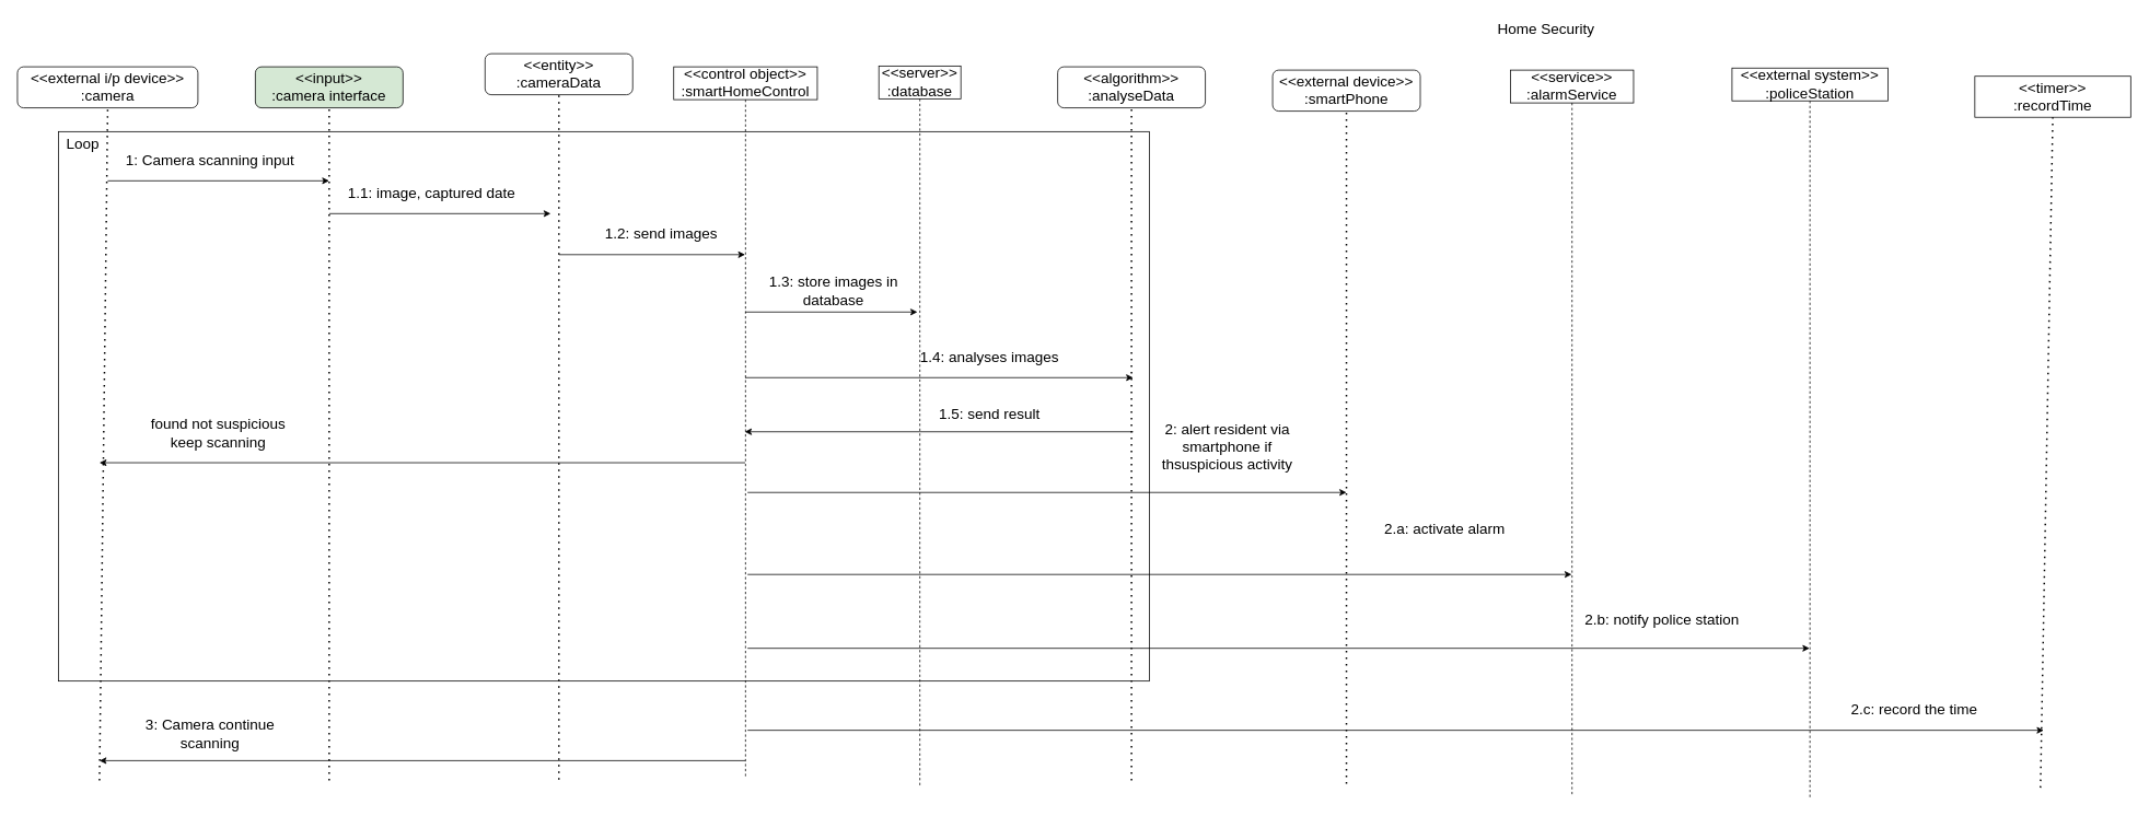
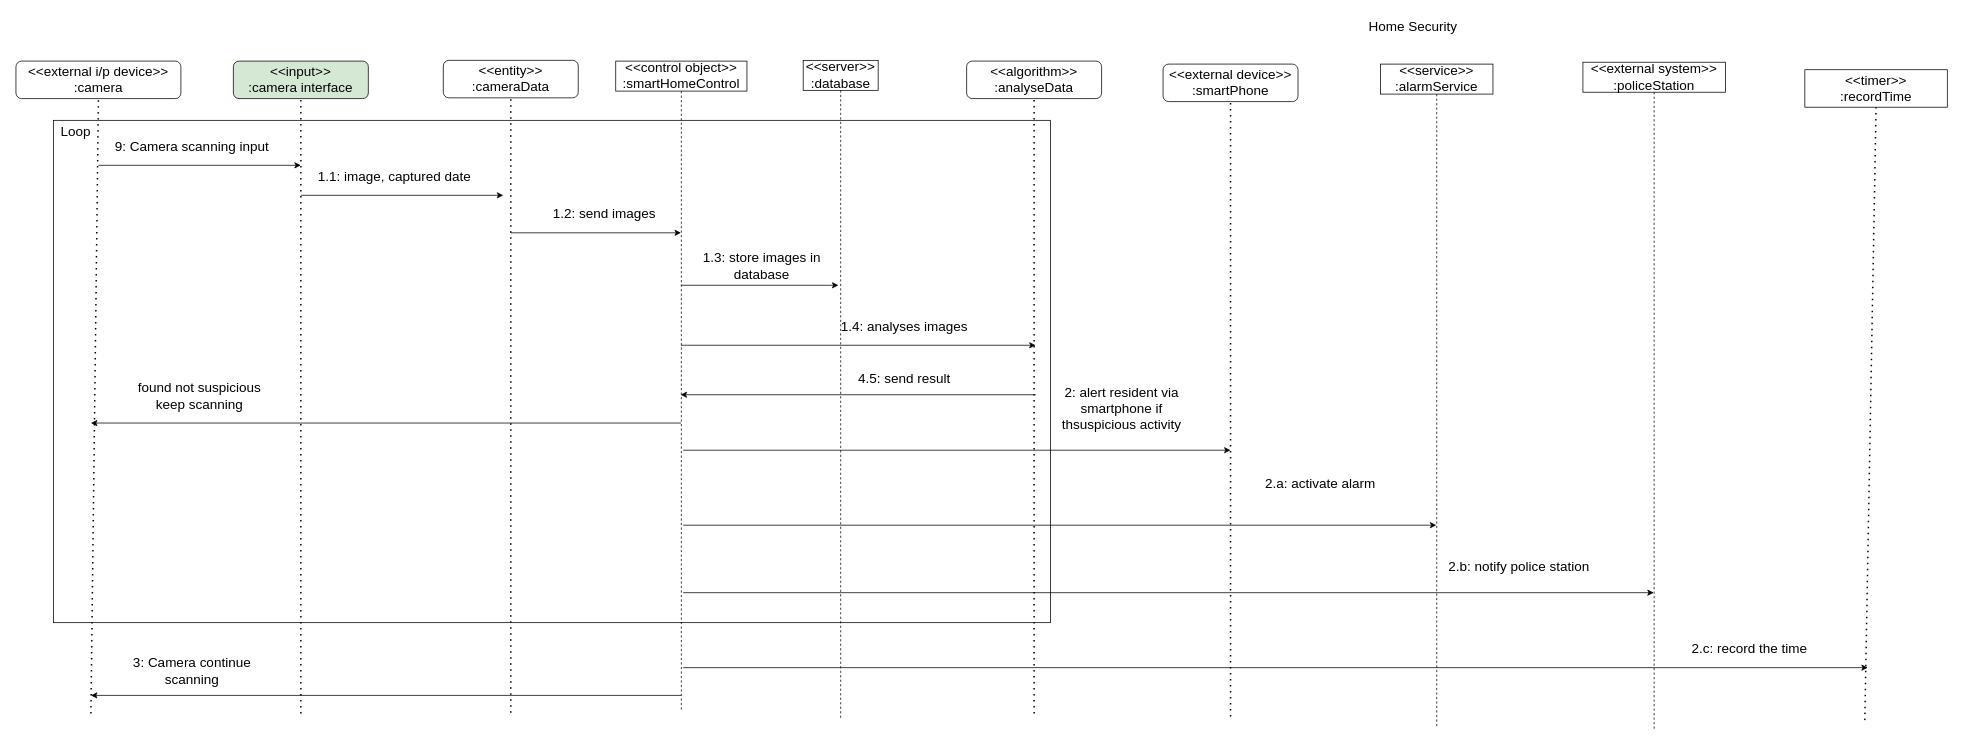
  <mxCell id="0" />
  <mxCell id="1" parent="0" />
  <mxCell id="2" value="" style="rounded=0;whiteSpace=wrap;html=1;fontSize=18;" vertex="1" parent="1"><mxGeometry x="70" y="160" width="1330" height="670" as="geometry" /></mxCell>
  <mxCell id="3" value="Home Security" style="text;html=1;align=center;verticalAlign=middle;resizable=0;points=[];autosize=1;strokeColor=none;fillColor=none;fontSize=18;" parent="1" vertex="1"><mxGeometry x="1818" y="20" width="130" height="30" as="geometry" /></mxCell>
  <mxCell id="4" value="&amp;lt;&amp;lt;external i/p device&amp;gt;&amp;gt;&lt;br&gt;:camera" style="rounded=1;whiteSpace=wrap;html=1;fontSize=18;" parent="1" vertex="1"><mxGeometry x="20" y="81" width="220" height="50" as="geometry" /></mxCell>
  <mxCell id="5" value="" style="endArrow=none;dashed=1;html=1;dashPattern=1 3;strokeWidth=2;rounded=0;fontSize=18;entryX=0.5;entryY=1;entryDx=0;entryDy=0;" parent="1" target="4" edge="1"><mxGeometry width="50" height="50" relative="1" as="geometry"><mxPoint x="120" y="951" as="sourcePoint" /><mxPoint x="680" y="341" as="targetPoint" /></mxGeometry></mxCell>
  <mxCell id="6" value="&amp;lt;&amp;lt;input&amp;gt;&amp;gt;&lt;br&gt;:camera interface" style="rounded=1;whiteSpace=wrap;html=1;fontSize=18;fillColor=#d5e8d4;" parent="1" vertex="1"><mxGeometry x="310" y="81" width="180" height="50" as="geometry" /></mxCell>
  <mxCell id="7" value="" style="endArrow=none;dashed=1;html=1;dashPattern=1 3;strokeWidth=2;rounded=0;fontSize=18;entryX=0.5;entryY=1;entryDx=0;entryDy=0;" parent="1" target="6" edge="1"><mxGeometry width="50" height="50" relative="1" as="geometry"><mxPoint x="400" y="951" as="sourcePoint" /><mxPoint x="960" y="341" as="targetPoint" /></mxGeometry></mxCell>
- <mxCell id="8" value="&amp;lt;&amp;lt;entity&amp;gt;&amp;gt;&lt;br&gt;:cameraData" style="rounded=1;whiteSpace=wrap;html=1;fontSize=18;" parent="1" vertex="1"><mxGeometry x="590" y="65" width="180" height="50" as="geometry" /></mxCell>
+ <mxCell id="8" value="&amp;lt;&amp;lt;entity&amp;gt;&amp;gt;&lt;br&gt;:cameraData" style="rounded=1;whiteSpace=wrap;html=1;fontSize=18;" parent="1" vertex="1"><mxGeometry x="590" y="80" width="180" height="50" as="geometry" /></mxCell>
  <mxCell id="9" value="" style="endArrow=none;dashed=1;html=1;dashPattern=1 3;strokeWidth=2;rounded=0;fontSize=18;entryX=0.5;entryY=1;entryDx=0;entryDy=0;" parent="1" target="8" edge="1"><mxGeometry width="50" height="50" relative="1" as="geometry"><mxPoint x="680" y="950" as="sourcePoint" /><mxPoint x="1240" y="340" as="targetPoint" /></mxGeometry></mxCell>
  <mxCell id="10" value="&amp;lt;&amp;lt;algorithm&amp;gt;&amp;gt;&lt;br&gt;:analyseData" style="rounded=1;whiteSpace=wrap;html=1;fontSize=18;" parent="1" vertex="1"><mxGeometry x="1288" y="81" width="180" height="50" as="geometry" /></mxCell>
  <mxCell id="11" value="" style="endArrow=none;dashed=1;html=1;dashPattern=1 3;strokeWidth=2;rounded=0;fontSize=18;entryX=0.5;entryY=1;entryDx=0;entryDy=0;" parent="1" target="10" edge="1"><mxGeometry width="50" height="50" relative="1" as="geometry"><mxPoint x="1378" y="951" as="sourcePoint" /><mxPoint x="1938" y="341" as="targetPoint" /></mxGeometry></mxCell>
  <mxCell id="12" value="&amp;lt;&amp;lt;server&amp;gt;&amp;gt;&lt;br&gt;:database" style="shape=umlLifeline;perimeter=lifelinePerimeter;whiteSpace=wrap;html=1;container=1;collapsible=0;recursiveResize=0;outlineConnect=0;fontSize=18;" vertex="1" parent="1"><mxGeometry x="1070" y="80" width="100" height="880" as="geometry" /></mxCell>
  <mxCell id="13" value="&amp;lt;&amp;lt;control object&amp;gt;&amp;gt;&lt;br&gt;:smartHomeControl" style="shape=umlLifeline;perimeter=lifelinePerimeter;whiteSpace=wrap;html=1;container=1;collapsible=0;recursiveResize=0;outlineConnect=0;fontSize=18;" vertex="1" parent="1"><mxGeometry x="820" y="81" width="175" height="865" as="geometry" /></mxCell>
  <mxCell id="14" value="" style="endArrow=classic;html=1;rounded=0;fontSize=18;" edge="1" parent="13" target="13"><mxGeometry width="50" height="50" relative="1" as="geometry"><mxPoint x="-140" y="229" as="sourcePoint" /><mxPoint x="130" y="229" as="targetPoint" /></mxGeometry></mxCell>
  <mxCell id="15" value="1.2: send images" style="text;html=1;strokeColor=none;fillColor=none;align=center;verticalAlign=middle;whiteSpace=wrap;rounded=0;fontSize=18;" vertex="1" parent="13"><mxGeometry x="-120" y="189" width="210" height="30" as="geometry" /></mxCell>
  <mxCell id="16" value="&amp;lt;&amp;lt;external device&amp;gt;&amp;gt;&lt;br&gt;:smartPhone" style="rounded=1;whiteSpace=wrap;html=1;fontSize=18;" vertex="1" parent="1"><mxGeometry x="1550" y="85" width="180" height="50" as="geometry" /></mxCell>
  <mxCell id="17" value="" style="endArrow=none;dashed=1;html=1;dashPattern=1 3;strokeWidth=2;rounded=0;fontSize=18;entryX=0.5;entryY=1;entryDx=0;entryDy=0;" edge="1" parent="1" target="16"><mxGeometry width="50" height="50" relative="1" as="geometry"><mxPoint x="1640" y="955" as="sourcePoint" /><mxPoint x="2200" y="345" as="targetPoint" /></mxGeometry></mxCell>
  <mxCell id="18" value="&amp;lt;&amp;lt;service&amp;gt;&amp;gt;&lt;br&gt;:alarmService" style="shape=umlLifeline;perimeter=lifelinePerimeter;whiteSpace=wrap;html=1;container=1;collapsible=0;recursiveResize=0;outlineConnect=0;fontSize=18;" vertex="1" parent="1"><mxGeometry x="1840" y="85" width="150" height="885" as="geometry" /></mxCell>
  <mxCell id="19" value="&amp;lt;&amp;lt;external system&amp;gt;&amp;gt;&lt;br&gt;:policeStation" style="shape=umlLifeline;perimeter=lifelinePerimeter;whiteSpace=wrap;html=1;container=1;collapsible=0;recursiveResize=0;outlineConnect=0;fontSize=18;" vertex="1" parent="1"><mxGeometry x="2110" y="82.5" width="190" height="890" as="geometry" /></mxCell>
  <mxCell id="20" value="&amp;lt;&amp;lt;timer&amp;gt;&amp;gt;&lt;br&gt;:recordTime" style="rounded=0;whiteSpace=wrap;html=1;fontSize=18;" vertex="1" parent="1"><mxGeometry x="2406" y="92.5" width="190" height="50" as="geometry" /></mxCell>
  <mxCell id="21" value="" style="endArrow=none;dashed=1;html=1;dashPattern=1 3;strokeWidth=2;rounded=0;fontSize=18;entryX=0.5;entryY=1;entryDx=0;entryDy=0;" edge="1" parent="1" target="20"><mxGeometry width="50" height="50" relative="1" as="geometry"><mxPoint x="2486" y="960" as="sourcePoint" /><mxPoint x="2976" y="570" as="targetPoint" /></mxGeometry></mxCell>
  <mxCell id="22" value="" style="endArrow=classic;html=1;rounded=0;fontSize=18;" edge="1" parent="1"><mxGeometry width="50" height="50" relative="1" as="geometry"><mxPoint x="130" y="220" as="sourcePoint" /><mxPoint x="400" y="220" as="targetPoint" /></mxGeometry></mxCell>
- <mxCell id="23" value="1: Camera scanning input" style="text;html=1;strokeColor=none;fillColor=none;align=center;verticalAlign=middle;whiteSpace=wrap;rounded=0;fontSize=18;" vertex="1" parent="1"><mxGeometry x="150" y="180" width="210" height="30" as="geometry" /></mxCell>
+ <mxCell id="23" value="9: Camera scanning input" style="text;html=1;strokeColor=none;fillColor=none;align=center;verticalAlign=middle;whiteSpace=wrap;rounded=0;fontSize=18;" vertex="1" parent="1"><mxGeometry x="150" y="180" width="210" height="30" as="geometry" /></mxCell>
  <mxCell id="24" value="" style="endArrow=classic;html=1;rounded=0;fontSize=18;" edge="1" parent="1"><mxGeometry width="50" height="50" relative="1" as="geometry"><mxPoint x="400" y="260" as="sourcePoint" /><mxPoint x="670" y="260" as="targetPoint" /></mxGeometry></mxCell>
  <mxCell id="25" value="1.1: image, captured date" style="text;html=1;strokeColor=none;fillColor=none;align=center;verticalAlign=middle;whiteSpace=wrap;rounded=0;fontSize=18;" vertex="1" parent="1"><mxGeometry x="420" y="220" width="210" height="30" as="geometry" /></mxCell>
  <mxCell id="26" value="" style="endArrow=classic;html=1;rounded=0;fontSize=18;" edge="1" parent="1" source="13"><mxGeometry width="50" height="50" relative="1" as="geometry"><mxPoint x="890" y="380" as="sourcePoint" /><mxPoint x="1117" y="380" as="targetPoint" /></mxGeometry></mxCell>
  <mxCell id="27" value="1.3: store images in database" style="text;html=1;strokeColor=none;fillColor=none;align=center;verticalAlign=middle;whiteSpace=wrap;rounded=0;fontSize=18;" vertex="1" parent="1"><mxGeometry x="910" y="340" width="210" height="30" as="geometry" /></mxCell>
  <mxCell id="28" value="" style="endArrow=classic;html=1;rounded=0;fontSize=18;" edge="1" parent="1" source="13"><mxGeometry width="50" height="50" relative="1" as="geometry"><mxPoint x="680" y="460" as="sourcePoint" /><mxPoint x="1380" y="460" as="targetPoint" /></mxGeometry></mxCell>
  <mxCell id="29" value="1.4: analyses images" style="text;html=1;strokeColor=none;fillColor=none;align=center;verticalAlign=middle;whiteSpace=wrap;rounded=0;fontSize=18;" vertex="1" parent="1"><mxGeometry x="1100" y="420" width="210" height="30" as="geometry" /></mxCell>
  <mxCell id="30" value="" style="endArrow=classic;html=1;rounded=0;fontSize=18;" edge="1" parent="1"><mxGeometry width="50" height="50" relative="1" as="geometry"><mxPoint x="1380" y="526" as="sourcePoint" /><mxPoint x="906.571" y="526" as="targetPoint" /></mxGeometry></mxCell>
- <mxCell id="31" value="1.5: send result" style="text;html=1;strokeColor=none;fillColor=none;align=center;verticalAlign=middle;whiteSpace=wrap;rounded=0;fontSize=18;" vertex="1" parent="1"><mxGeometry x="1100" y="490" width="210" height="30" as="geometry" /></mxCell>
+ <mxCell id="31" value="4.5: send result" style="text;html=1;strokeColor=none;fillColor=none;align=center;verticalAlign=middle;whiteSpace=wrap;rounded=0;fontSize=18;" vertex="1" parent="1"><mxGeometry x="1100" y="490" width="210" height="30" as="geometry" /></mxCell>
  <mxCell id="32" value="" style="endArrow=classic;html=1;rounded=0;fontSize=18;" edge="1" parent="1"><mxGeometry width="50" height="50" relative="1" as="geometry"><mxPoint x="910" y="600" as="sourcePoint" /><mxPoint x="1640" y="600" as="targetPoint" /></mxGeometry></mxCell>
  <mxCell id="33" value="2: alert resident via smartphone if thsuspicious activity" style="text;html=1;strokeColor=none;fillColor=none;align=center;verticalAlign=middle;whiteSpace=wrap;rounded=0;fontSize=18;" vertex="1" parent="1"><mxGeometry x="1390" y="530" width="210" height="30" as="geometry" /></mxCell>
  <mxCell id="34" value="" style="endArrow=classic;html=1;rounded=0;fontSize=18;" edge="1" parent="1" target="18"><mxGeometry width="50" height="50" relative="1" as="geometry"><mxPoint x="910" y="700" as="sourcePoint" /><mxPoint x="1640" y="690" as="targetPoint" /></mxGeometry></mxCell>
  <mxCell id="35" value="2.a: activate alarm" style="text;html=1;strokeColor=none;fillColor=none;align=center;verticalAlign=middle;whiteSpace=wrap;rounded=0;fontSize=18;" vertex="1" parent="1"><mxGeometry x="1655" y="630" width="210" height="30" as="geometry" /></mxCell>
  <mxCell id="36" value="" style="endArrow=classic;html=1;rounded=0;fontSize=18;" edge="1" parent="1" target="19"><mxGeometry width="50" height="50" relative="1" as="geometry"><mxPoint x="910" y="790" as="sourcePoint" /><mxPoint x="1914.5" y="790" as="targetPoint" /></mxGeometry></mxCell>
  <mxCell id="37" value="2.b: notify police station" style="text;html=1;strokeColor=none;fillColor=none;align=center;verticalAlign=middle;whiteSpace=wrap;rounded=0;fontSize=18;" vertex="1" parent="1"><mxGeometry x="1920" y="740" width="210" height="30" as="geometry" /></mxCell>
  <mxCell id="38" value="" style="endArrow=classic;html=1;rounded=0;fontSize=18;" edge="1" parent="1"><mxGeometry width="50" height="50" relative="1" as="geometry"><mxPoint x="910" y="890" as="sourcePoint" /><mxPoint x="2490" y="890" as="targetPoint" /></mxGeometry></mxCell>
  <mxCell id="39" value="2.c: record the time&amp;nbsp;" style="text;html=1;strokeColor=none;fillColor=none;align=center;verticalAlign=middle;whiteSpace=wrap;rounded=0;fontSize=18;" vertex="1" parent="1"><mxGeometry x="2230" y="850" width="210" height="30" as="geometry" /></mxCell>
  <mxCell id="40" value="" style="endArrow=classic;html=1;rounded=0;fontSize=18;" edge="1" parent="1"><mxGeometry width="50" height="50" relative="1" as="geometry"><mxPoint x="907" y="927" as="sourcePoint" /><mxPoint x="120" y="927" as="targetPoint" /></mxGeometry></mxCell>
  <mxCell id="41" value="3: Camera continue scanning" style="text;html=1;strokeColor=none;fillColor=none;align=center;verticalAlign=middle;whiteSpace=wrap;rounded=0;fontSize=18;" vertex="1" parent="1"><mxGeometry x="150" y="880" width="210" height="30" as="geometry" /></mxCell>
  <mxCell id="42" value="Loop" style="text;html=1;strokeColor=none;fillColor=none;align=center;verticalAlign=middle;whiteSpace=wrap;rounded=0;fontSize=18;" vertex="1" parent="1"><mxGeometry x="70" y="160" width="60" height="30" as="geometry" /></mxCell>
  <mxCell id="43" value="" style="endArrow=classic;html=1;rounded=0;fontSize=18;" edge="1" parent="1"><mxGeometry width="50" height="50" relative="1" as="geometry"><mxPoint x="907" y="563.75" as="sourcePoint" /><mxPoint x="120" y="563.75" as="targetPoint" /></mxGeometry></mxCell>
  <mxCell id="44" value="found not suspicious keep scanning" style="text;html=1;strokeColor=none;fillColor=none;align=center;verticalAlign=middle;whiteSpace=wrap;rounded=0;fontSize=18;" vertex="1" parent="1"><mxGeometry x="160" y="512.5" width="210" height="30" as="geometry" /></mxCell>
